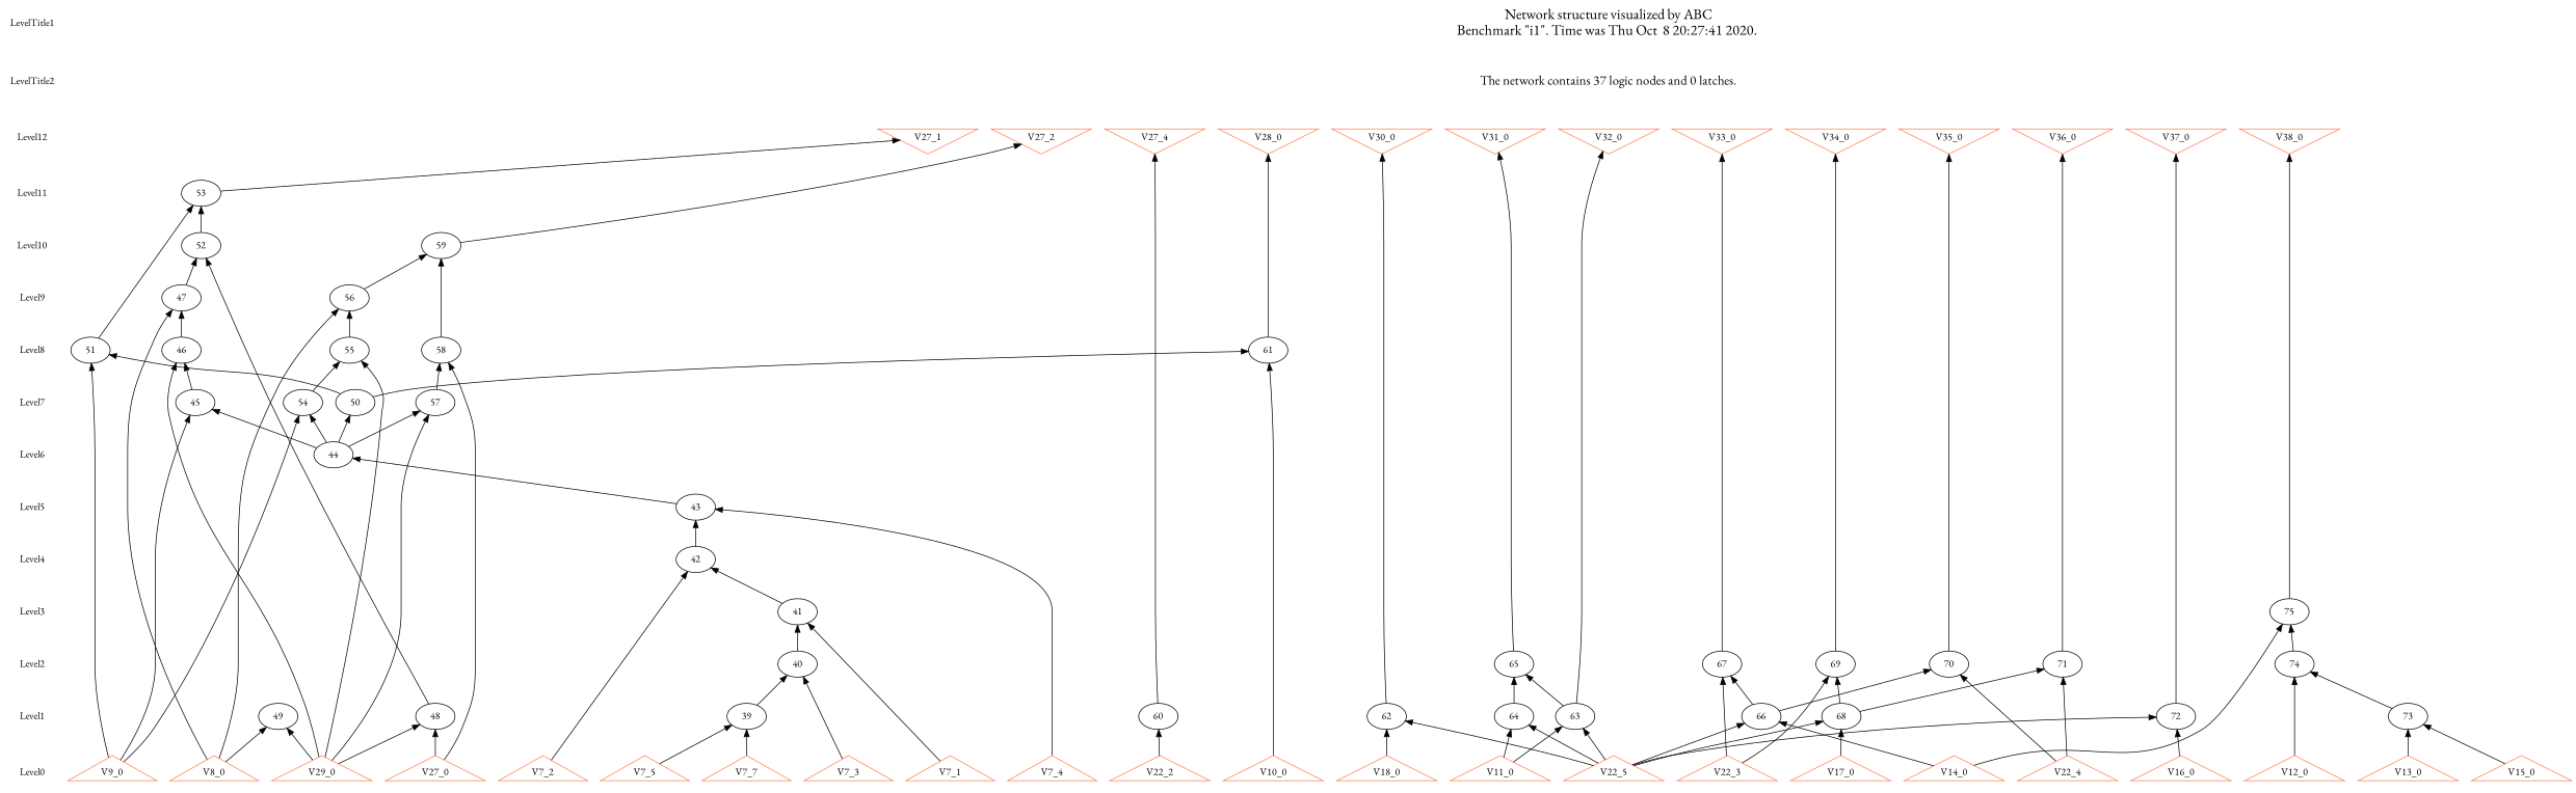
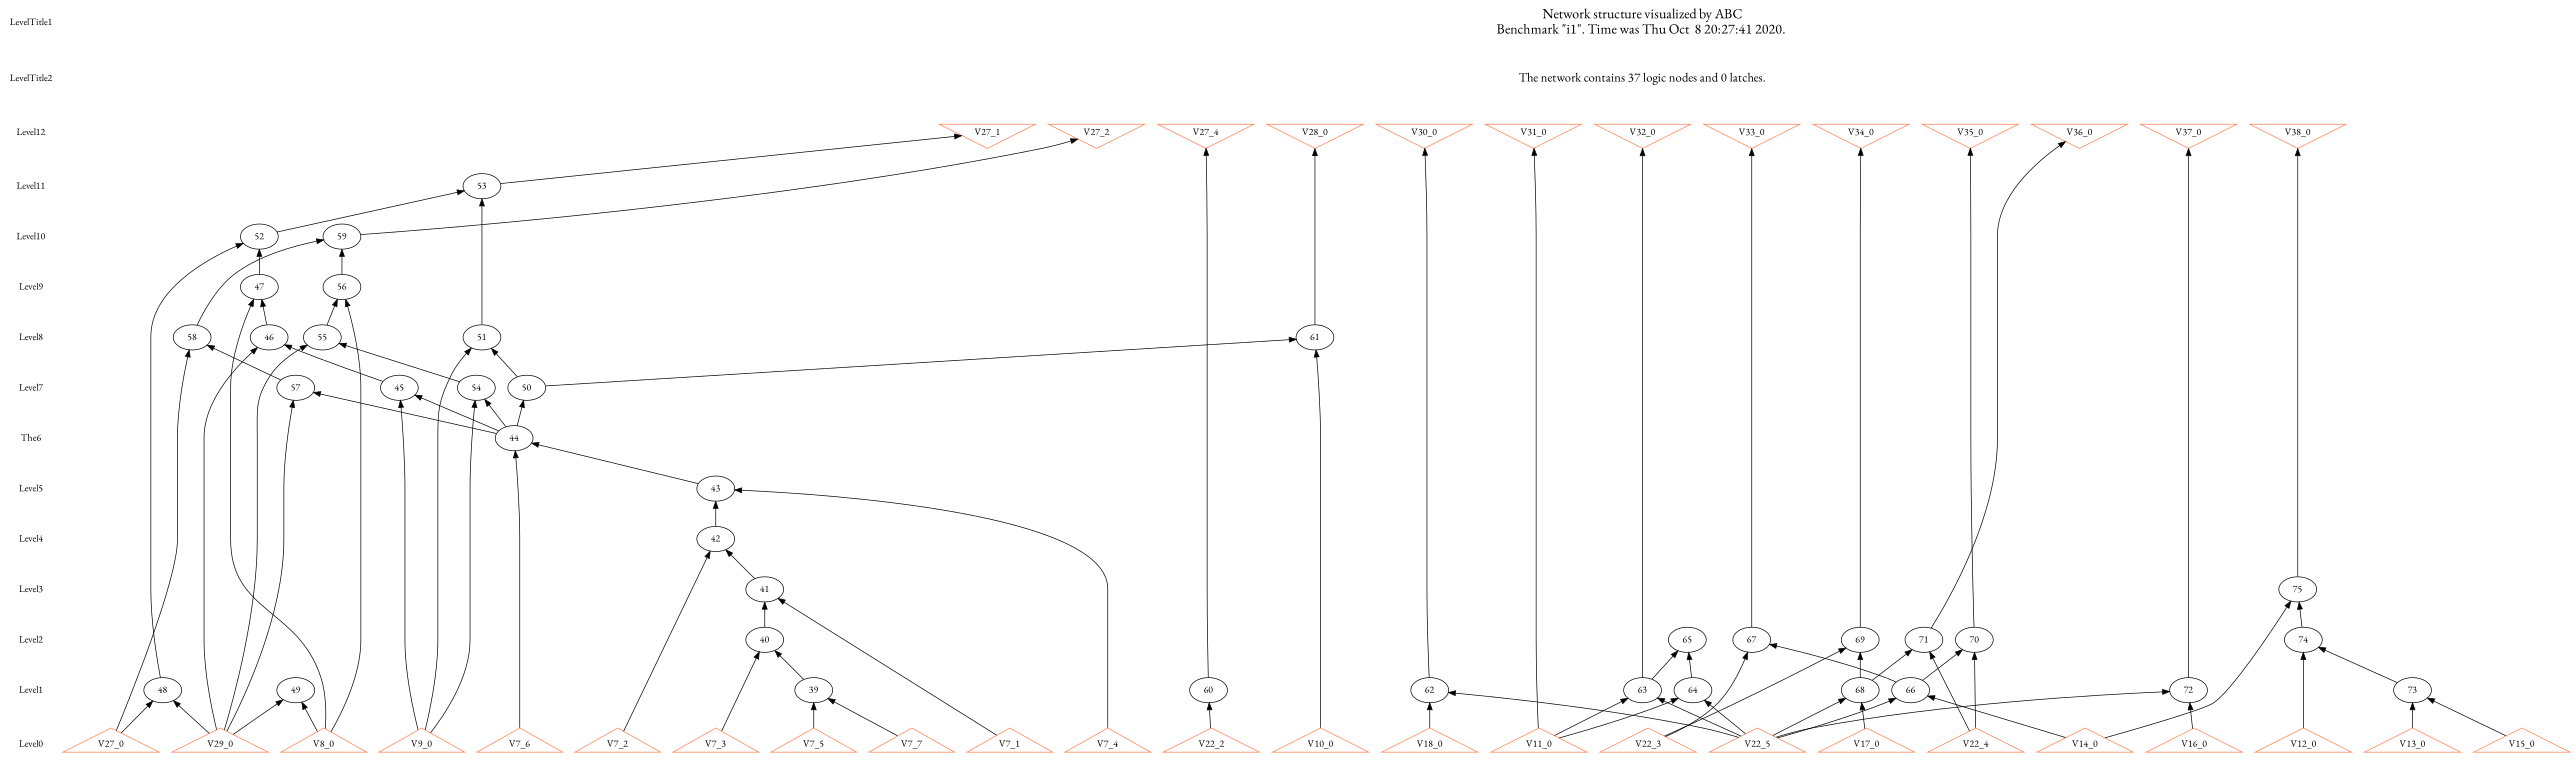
  digraph {
    fontname="EB Garamond"
    node [fontname="EB Garamond" shape=ellipse]
    edge [dir=back fontname="EB Garamond" style=solid]
    LevelTitle1 [shape=plaintext]
    LevelTitle2 [shape=plaintext]
    Level12 [shape=plaintext]
    Level11 [shape=plaintext]
    Level10 [shape=plaintext]
    Level9 [shape=plaintext]
    Level8 [shape=plaintext]
    Level7 [color=coral shape=plaintext]
-   Level6 [shape=plaintext]
+   Level6 [shape=plaintext label=The6]
    Level5 [shape=plaintext]
    Level4 [shape=plaintext]
    Level3 [shape=plaintext]
    Level2 [shape=plaintext]
    Level1 [shape=plaintext]
    Level0 [shape=plaintext]
    n16 [fontsize=20 label="Network structure visualized by ABC\nBenchmark \"i1\". Time was Thu Oct  8 20:27:41 2020. " shape=plaintext]
    n17 [fontsize=18 label="The network contains 37 logic nodes and 0 latches.\n" shape=plaintext]
    n18 [color=coral fillcolor=coral label=V27_1 shape=invtriangle]
    n19 [color=coral fillcolor=coral label=V27_2 shape=invtriangle]
    n20 [color=coral fillcolor=coral label=V27_4 shape=invtriangle]
    n21 [color=coral fillcolor=coral label=V28_0 shape=invtriangle]
    n22 [color=coral fillcolor=coral label=V30_0 shape=invtriangle]
    n23 [color=coral fillcolor=coral label=V31_0 shape=invtriangle]
    n24 [color=coral fillcolor=coral label=V32_0 shape=invtriangle]
    n25 [color=coral fillcolor=coral label=V33_0 shape=invtriangle]
    n26 [color=coral fillcolor=coral label=V34_0 shape=invtriangle]
    n27 [color=coral fillcolor=coral label=V35_0 shape=invtriangle]
    n28 [color=coral fillcolor=coral label=V36_0 shape=invtriangle]
    n29 [color=coral fillcolor=coral label=V37_0 shape=invtriangle]
    n30 [color=coral fillcolor=coral label=V38_0 shape=invtriangle]
    n31 [label="53\n"]
    n32 [label="52\n"]
    n33 [label="59\n"]
    n34 [label="47\n"]
    n35 [label="56\n"]
    n36 [label="46\n"]
    n37 [label="51\n"]
    n38 [label="55\n"]
    n39 [label="58\n"]
    n40 [label="61\n"]
    n41 [label="45\n"]
    n42 [label="50\n"]
    n43 [label="54\n"]
    n44 [label="57\n"]
    n45 [label="44\n"]
    n46 [label="43\n"]
    n47 [label="42\n"]
    n48 [label="41\n"]
    n49 [label="75\n"]
    n50 [label="40\n"]
    n51 [label="65\n"]
    n52 [label="67\n"]
    n53 [label="69\n"]
    n54 [label="70\n"]
    n55 [label="71\n"]
    n56 [label="74\n"]
    n57 [label="39\n"]
    n58 [label="48\n"]
    n59 [label="49\n"]
    n60 [label="60\n"]
    n61 [label="62\n"]
    n62 [label="63\n"]
    n63 [label="64\n"]
    n64 [label="66\n"]
    n65 [label="68\n"]
    n66 [label="72\n"]
    n67 [label="73\n"]
    n68 [color=coral fillcolor=coral label=V27_0 shape=triangle]
    n69 [color=coral fillcolor=coral label=V7_1 shape=triangle]
    n70 [color=coral fillcolor=coral label=V7_2 shape=triangle]
    n71 [color=coral fillcolor=coral label=V7_3 shape=triangle]
    n72 [color=coral fillcolor=coral label=V7_4 shape=triangle]
    n73 [color=coral fillcolor=coral label=V7_5 shape=triangle]
+   n74 [color=coral fillcolor=coral label=V7_6 shape=triangle]
    n75 [color=coral fillcolor=coral label=V7_7 shape=triangle]
    n76 [color=coral fillcolor=coral label=V8_0 shape=triangle]
    n77 [color=coral fillcolor=coral label=V9_0 shape=triangle]
    n78 [color=coral fillcolor=coral label=V10_0 shape=triangle]
    n79 [color=coral fillcolor=coral label=V11_0 shape=triangle]
    n80 [color=coral fillcolor=coral label=V12_0 shape=triangle]
    n81 [color=coral fillcolor=coral label=V13_0 shape=triangle]
    n82 [color=coral fillcolor=coral label=V14_0 shape=triangle]
    n83 [color=coral fillcolor=coral label=V15_0 shape=triangle]
    n84 [color=coral fillcolor=coral label=V16_0 shape=triangle]
    n85 [color=coral fillcolor=coral label=V17_0 shape=triangle]
    n86 [color=coral fillcolor=coral label=V18_0 shape=triangle]
    n87 [color=coral fillcolor=coral label=V29_0 shape=triangle]
    n88 [color=coral fillcolor=coral label=V22_2 shape=triangle]
    n89 [color=coral fillcolor=coral label=V22_3 shape=triangle]
    n90 [color=coral fillcolor=coral label=V22_4 shape=triangle]
    n91 [color=coral fillcolor=coral label=V22_5 shape=triangle]
    subgraph sub_1 {
      LevelTitle1
      LevelTitle2
      Level12
      Level11
      Level10
      Level9
      Level8
      Level7
      Level6
      Level5
      Level4
      Level3
      Level2
      Level1
      Level0
    }
    subgraph sub_2 {
      rank=same
      LevelTitle1
      n16
    }
    subgraph sub_3 {
      rank=same
      LevelTitle2
      n17
    }
    subgraph sub_4 {
      rank=same
      Level12
      n18
      n19
      n20
      n21
      n22
      n23
      n24
      n25
      n26
      n27
      n28
      n29
      n30
    }
    subgraph sub_5 {
      rank=same
      Level11
      n31
    }
    subgraph sub_6 {
      rank=same
      Level10
      n32
      n33
    }
    subgraph sub_7 {
      rank=same
      Level9
      n34
      n35
    }
    subgraph sub_8 {
      rank=same
      Level8
      n36
      n37
      n38
      n39
      n40
    }
    subgraph sub_9 {
      rank=same
      Level7
      n41
      n42
      n43
      n44
    }
    subgraph sub_10 {
      rank=same
      Level6
      n45
    }
    subgraph sub_11 {
      rank=same
      Level5
      n46
    }
    subgraph sub_12 {
      rank=same
      Level4
      n47
    }
    subgraph sub_13 {
      rank=same
      Level3
      n48
      n49
    }
    subgraph sub_14 {
      rank=same
      Level2
      n50
      n51
      n52
      n53
      n54
      n55
      n56
    }
    subgraph sub_15 {
      rank=same
      Level1
      n57
      n58
      n59
      n60
      n61
      n62
      n63
      n64
      n65
      n66
      n67
    }
    subgraph sub_16 {
      rank=same
      Level0
      n68
      n69
      n70
      n71
      n72
      n73
+     n74
      n75
      n76
      n77
      n78
      n79
      n80
      n81
      n82
      n83
      n84
      n85
      n86
      n87
      n88
      n89
      n90
      n91
    }
    LevelTitle1 -> LevelTitle2 [style=invis]
    LevelTitle2 -> Level12 [style=invis]
    Level12 -> Level11 [style=invis]
    Level11 -> Level10 [style=invis]
    Level10 -> Level9 [style=invis]
    Level9 -> Level8 [style=invis]
    Level8 -> Level7 [style=invis]
    Level7 -> Level6 [style=invis]
    Level6 -> Level5 [style=invis]
    Level5 -> Level4 [style=invis]
    Level4 -> Level3 [style=invis]
    Level3 -> Level2 [style=invis]
    Level2 -> Level1 [style=invis]
    Level1 -> Level0 [style=invis]
    n16 -> n17 [style=invis]
    n17 -> n18 [style=invis]
    n17 -> n19 [style=invis]
    n17 -> n20 [style=invis]
    n17 -> n21 [style=invis]
    n17 -> n22 [style=invis]
    n17 -> n23 [style=invis]
    n17 -> n24 [style=invis]
    n17 -> n25 [style=invis]
    n17 -> n26 [style=invis]
    n17 -> n27 [style=invis]
    n17 -> n28 [style=invis]
    n17 -> n29 [style=invis]
    n17 -> n30 [style=invis]
    n18 -> n19 [style=invis]
    n18 -> n31
    n19 -> n20 [style=invis]
    n19 -> n33
    n20 -> n21 [style=invis]
    n20 -> n60
    n21 -> n22 [style=invis]
    n21 -> n40
    n22 -> n23 [style=invis]
    n22 -> n61
    n23 -> n24 [style=invis]
-   n23 -> n51
+   n23 -> n79
    n24 -> n25 [style=invis]
    n24 -> n62
    n25 -> n26 [style=invis]
    n25 -> n52
    n26 -> n27 [style=invis]
    n26 -> n53
    n27 -> n28 [style=invis]
    n27 -> n54
    n28 -> n29 [style=invis]
    n28 -> n55
    n29 -> n30 [style=invis]
    n29 -> n66
    n30 -> n49
    n31 -> n32
    n31 -> n37
    n32 -> n34
    n32 -> n58
    n33 -> n35
    n33 -> n39
    n34 -> n36
    n34 -> n76
    n35 -> n38
    n35 -> n76
    n36 -> n41
    n36 -> n87
    n37 -> n42
    n37 -> n77
    n38 -> n43
    n38 -> n87
    n39 -> n44
    n39 -> n68
    n40 -> n42
    n40 -> n78
    n41 -> n45
    n41 -> n77
    n42 -> n45
    n43 -> n45
    n43 -> n77
    n44 -> n45
    n44 -> n87
    n45 -> n46
+   n45 -> n74
    n46 -> n47
    n46 -> n72
    n47 -> n48
    n47 -> n70
    n48 -> n50
    n48 -> n69
    n49 -> n56
    n49 -> n82
    n50 -> n57
    n50 -> n71
    n51 -> n62
    n51 -> n63
    n52 -> n64
    n52 -> n89
    n53 -> n65
    n53 -> n89
    n54 -> n64
    n54 -> n90
    n55 -> n65
    n55 -> n90
    n56 -> n67
    n56 -> n80
    n57 -> n73
    n57 -> n75
    n58 -> n68
    n58 -> n87
    n59 -> n76
    n59 -> n87
    n60 -> n88
    n61 -> n86
    n61 -> n91
    n62 -> n79
    n62 -> n91
    n63 -> n79
    n63 -> n91
    n64 -> n82
    n64 -> n91
    n65 -> n85
    n65 -> n91
    n66 -> n84
    n66 -> n91
    n67 -> n81
    n67 -> n83
  }
